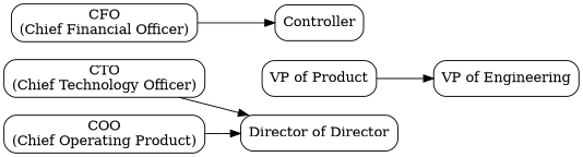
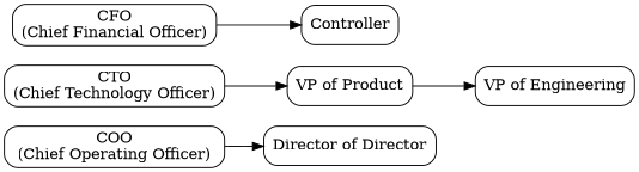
  digraph {
    rankdir=LR
    node [shape=box style=rounded]
    n1 [label="CTO\n(Chief Technology Officer)"]
    n2 [label="VP of Product"]
    n3 [label="CFO\n(Chief Financial Officer)"]
    n4 [label=Controller]
-   n5 [label="COO\n(Chief Operating Product)"]
+   n5 [label="COO\n(Chief Operating Officer)"]
    n6 [label="Director of Director"]
    n7 [label="VP of Engineering"]
-   n1 -> n6
+   n1 -> n2
    n2 -> n7
    n3 -> n4
    n5 -> n6
  }
